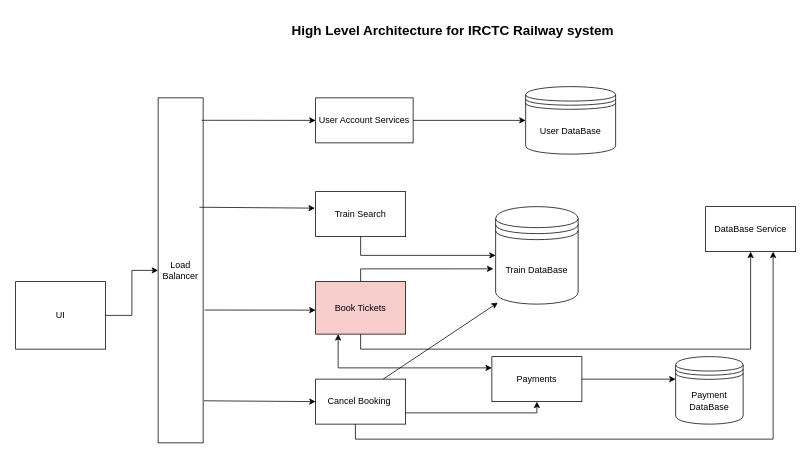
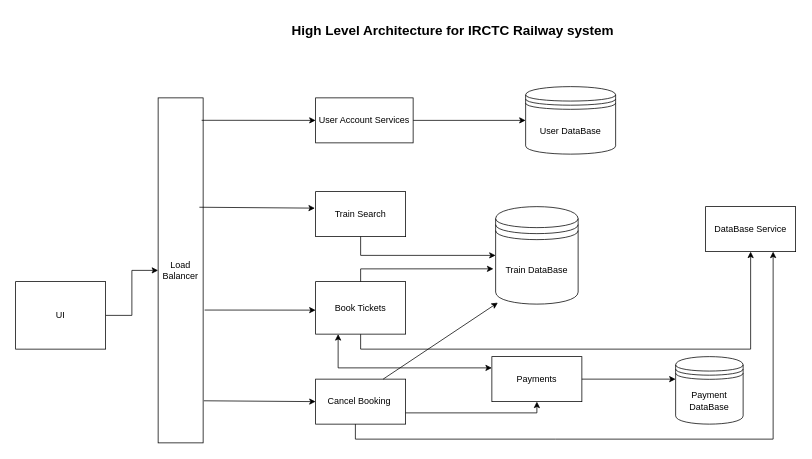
  <mxCell id="0" />
  <mxCell id="1" parent="0" />
  <mxCell id="2" style="edgeStyle=orthogonalEdgeStyle;rounded=0;orthogonalLoop=1;jettySize=auto;html=1;exitX=1;exitY=0.5;exitDx=0;exitDy=0;entryX=0.5;entryY=1;entryDx=0;entryDy=0;" edge="1" parent="1" source="3" target="4"><mxGeometry relative="1" as="geometry" /></mxCell>
  <mxCell id="3" value="UI" style="rounded=0;whiteSpace=wrap;html=1;" vertex="1" parent="1"><mxGeometry x="20" y="375" width="120" height="90" as="geometry" /></mxCell>
  <mxCell id="4" value="Load&lt;br&gt;Balancer" style="rounded=0;whiteSpace=wrap;html=1;direction=south;" vertex="1" parent="1"><mxGeometry x="210" y="130" width="60" height="460" as="geometry" /></mxCell>
  <mxCell id="5" style="edgeStyle=orthogonalEdgeStyle;rounded=0;orthogonalLoop=1;jettySize=auto;html=1;exitX=1;exitY=0.5;exitDx=0;exitDy=0;entryX=0;entryY=0.5;entryDx=0;entryDy=0;" edge="1" parent="1" source="6" target="15"><mxGeometry relative="1" as="geometry" /></mxCell>
  <mxCell id="6" value="User Account Services" style="rounded=0;whiteSpace=wrap;html=1;" vertex="1" parent="1"><mxGeometry x="420" y="130" width="130" height="60" as="geometry" /></mxCell>
  <mxCell id="7" value="Train Search" style="rounded=0;whiteSpace=wrap;html=1;" vertex="1" parent="1"><mxGeometry x="420" y="255" width="120" height="60" as="geometry" /></mxCell>
  <mxCell id="8" style="edgeStyle=orthogonalEdgeStyle;rounded=0;orthogonalLoop=1;jettySize=auto;html=1;exitX=0.5;exitY=1;exitDx=0;exitDy=0;entryX=0.5;entryY=1;entryDx=0;entryDy=0;" edge="1" parent="1" source="9" target="19"><mxGeometry relative="1" as="geometry" /></mxCell>
- <mxCell id="9" value="Book Tickets" style="rounded=0;whiteSpace=wrap;html=1;fillColor=#f8cecc;" vertex="1" parent="1"><mxGeometry x="420" y="375" width="120" height="70" as="geometry" /></mxCell>
+ <mxCell id="9" value="Book Tickets" style="rounded=0;whiteSpace=wrap;html=1;" vertex="1" parent="1"><mxGeometry x="420" y="375" width="120" height="70" as="geometry" /></mxCell>
  <mxCell id="10" value="Cancel Booking&amp;nbsp;" style="rounded=0;whiteSpace=wrap;html=1;" vertex="1" parent="1"><mxGeometry x="420" y="505" width="120" height="60" as="geometry" /></mxCell>
  <mxCell id="11" value="" style="endArrow=classic;html=1;rounded=0;exitX=0.065;exitY=0.033;exitDx=0;exitDy=0;exitPerimeter=0;entryX=0;entryY=0.5;entryDx=0;entryDy=0;" edge="1" parent="1" source="4" target="6"><mxGeometry width="50" height="50" relative="1" as="geometry"><mxPoint x="650" y="435" as="sourcePoint" /><mxPoint x="700" y="385" as="targetPoint" /></mxGeometry></mxCell>
  <mxCell id="12" value="" style="endArrow=classic;html=1;rounded=0;exitX=0.317;exitY=0.083;exitDx=0;exitDy=0;exitPerimeter=0;entryX=-0.008;entryY=0.367;entryDx=0;entryDy=0;entryPerimeter=0;" edge="1" parent="1" source="4" target="7"><mxGeometry width="50" height="50" relative="1" as="geometry"><mxPoint x="650" y="435" as="sourcePoint" /><mxPoint x="700" y="385" as="targetPoint" /></mxGeometry></mxCell>
  <mxCell id="13" value="" style="endArrow=classic;html=1;rounded=0;exitX=0.615;exitY=-0.033;exitDx=0;exitDy=0;exitPerimeter=0;" edge="1" parent="1" source="4"><mxGeometry width="50" height="50" relative="1" as="geometry"><mxPoint x="650" y="435" as="sourcePoint" /><mxPoint x="420" y="413" as="targetPoint" /></mxGeometry></mxCell>
  <mxCell id="14" value="" style="endArrow=classic;html=1;rounded=0;exitX=0.878;exitY=-0.017;exitDx=0;exitDy=0;exitPerimeter=0;entryX=0;entryY=0.5;entryDx=0;entryDy=0;" edge="1" parent="1" source="4" target="10"><mxGeometry width="50" height="50" relative="1" as="geometry"><mxPoint x="650" y="435" as="sourcePoint" /><mxPoint x="700" y="385" as="targetPoint" /></mxGeometry></mxCell>
  <mxCell id="15" value="User DataBase" style="shape=datastore;whiteSpace=wrap;html=1;" vertex="1" parent="1"><mxGeometry x="700" y="115" width="120" height="90" as="geometry" /></mxCell>
  <mxCell id="16" value="Train DataBase" style="shape=datastore;whiteSpace=wrap;html=1;" vertex="1" parent="1"><mxGeometry x="660" y="275" width="110" height="130" as="geometry" /></mxCell>
  <mxCell id="17" value="" style="endArrow=classic;html=1;rounded=0;exitX=0.5;exitY=1;exitDx=0;exitDy=0;entryX=0;entryY=0.5;entryDx=0;entryDy=0;" edge="1" parent="1" source="7" target="16"><mxGeometry width="50" height="50" relative="1" as="geometry"><mxPoint x="650" y="435" as="sourcePoint" /><mxPoint x="700" y="385" as="targetPoint" /><Array as="points"><mxPoint x="480" y="340" /></Array></mxGeometry></mxCell>
  <mxCell id="18" value="" style="endArrow=classic;html=1;rounded=0;exitX=0.5;exitY=0;exitDx=0;exitDy=0;entryX=-0.027;entryY=0.638;entryDx=0;entryDy=0;entryPerimeter=0;" edge="1" parent="1" source="9" target="16"><mxGeometry width="50" height="50" relative="1" as="geometry"><mxPoint x="650" y="435" as="sourcePoint" /><mxPoint x="700" y="385" as="targetPoint" /><Array as="points"><mxPoint x="480" y="358" /></Array></mxGeometry></mxCell>
  <mxCell id="19" value="DataBase Service" style="rounded=0;whiteSpace=wrap;html=1;" vertex="1" parent="1"><mxGeometry x="940" y="275" width="120" height="60" as="geometry" /></mxCell>
  <mxCell id="20" value="Payments" style="rounded=0;whiteSpace=wrap;html=1;" vertex="1" parent="1"><mxGeometry x="655" y="475" width="120" height="60" as="geometry" /></mxCell>
  <mxCell id="21" value="" style="endArrow=classic;startArrow=classic;html=1;rounded=0;exitX=0.25;exitY=1;exitDx=0;exitDy=0;entryX=0;entryY=0.25;entryDx=0;entryDy=0;" edge="1" parent="1" source="9" target="20"><mxGeometry width="50" height="50" relative="1" as="geometry"><mxPoint x="650" y="435" as="sourcePoint" /><mxPoint x="700" y="385" as="targetPoint" /><Array as="points"><mxPoint x="450" y="490" /></Array></mxGeometry></mxCell>
  <mxCell id="22" value="" style="endArrow=classic;html=1;rounded=0;exitX=1;exitY=0.75;exitDx=0;exitDy=0;entryX=0.5;entryY=1;entryDx=0;entryDy=0;" edge="1" parent="1" source="10" target="20"><mxGeometry width="50" height="50" relative="1" as="geometry"><mxPoint x="650" y="435" as="sourcePoint" /><mxPoint x="700" y="385" as="targetPoint" /><Array as="points"><mxPoint x="715" y="550" /></Array></mxGeometry></mxCell>
  <mxCell id="23" value="" style="endArrow=classic;html=1;rounded=0;exitX=0.75;exitY=0;exitDx=0;exitDy=0;entryX=0.027;entryY=0.985;entryDx=0;entryDy=0;entryPerimeter=0;" edge="1" parent="1" source="10" target="16"><mxGeometry width="50" height="50" relative="1" as="geometry"><mxPoint x="650" y="435" as="sourcePoint" /><mxPoint x="700" y="385" as="targetPoint" /></mxGeometry></mxCell>
  <mxCell id="24" value="" style="endArrow=classic;html=1;rounded=0;exitX=0.442;exitY=1;exitDx=0;exitDy=0;exitPerimeter=0;entryX=0.75;entryY=1;entryDx=0;entryDy=0;" edge="1" parent="1" source="10" target="19"><mxGeometry width="50" height="50" relative="1" as="geometry"><mxPoint x="650" y="435" as="sourcePoint" /><mxPoint x="700" y="385" as="targetPoint" /><Array as="points"><mxPoint x="473" y="585" /><mxPoint x="740" y="585" /><mxPoint x="1030" y="585" /></Array></mxGeometry></mxCell>
  <mxCell id="25" value="Payment&lt;br&gt;DataBase" style="shape=datastore;whiteSpace=wrap;html=1;" vertex="1" parent="1"><mxGeometry x="900" y="475" width="90" height="90" as="geometry" /></mxCell>
  <mxCell id="26" value="" style="endArrow=classic;html=1;rounded=0;exitX=1;exitY=0.5;exitDx=0;exitDy=0;" edge="1" parent="1" source="20"><mxGeometry width="50" height="50" relative="1" as="geometry"><mxPoint x="650" y="425" as="sourcePoint" /><mxPoint x="900" y="505" as="targetPoint" /></mxGeometry></mxCell>
  <mxCell id="27" value="&lt;font style=&quot;font-size: 18px;&quot;&gt;&lt;b&gt;High Level Architecture for IRCTC Railway system&amp;nbsp;&lt;/b&gt;&lt;/font&gt;" style="text;html=1;align=center;verticalAlign=middle;resizable=0;points=[];autosize=1;strokeColor=none;fillColor=none;" vertex="1" parent="1"><mxGeometry x="375" y="20" width="460" height="40" as="geometry" /></mxCell>
